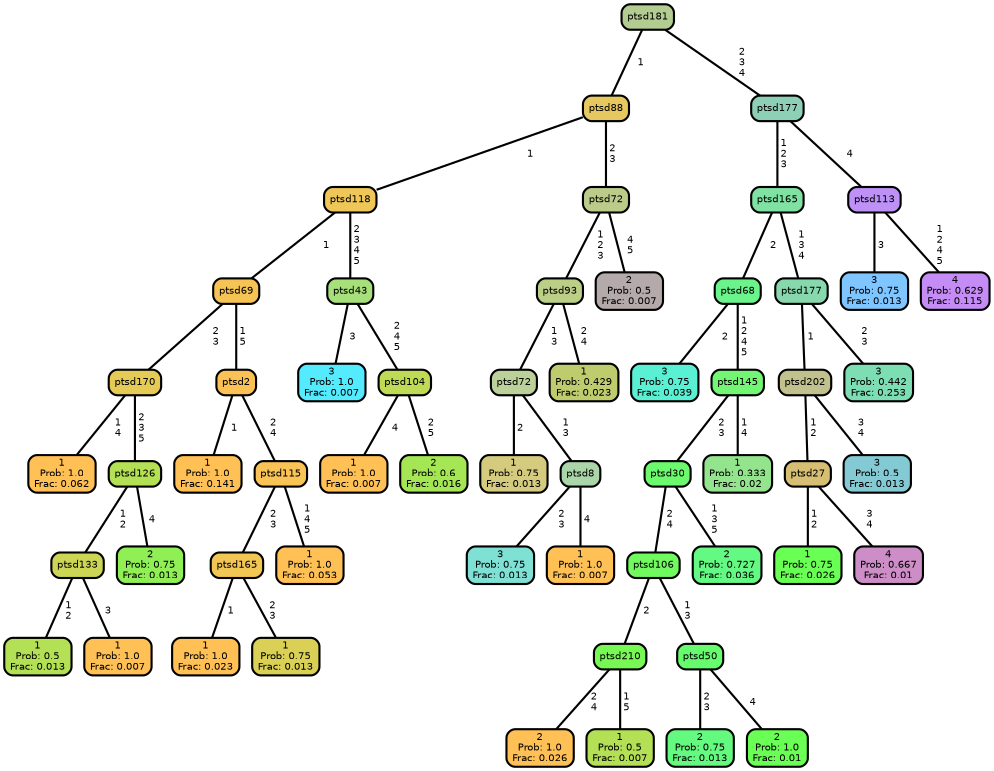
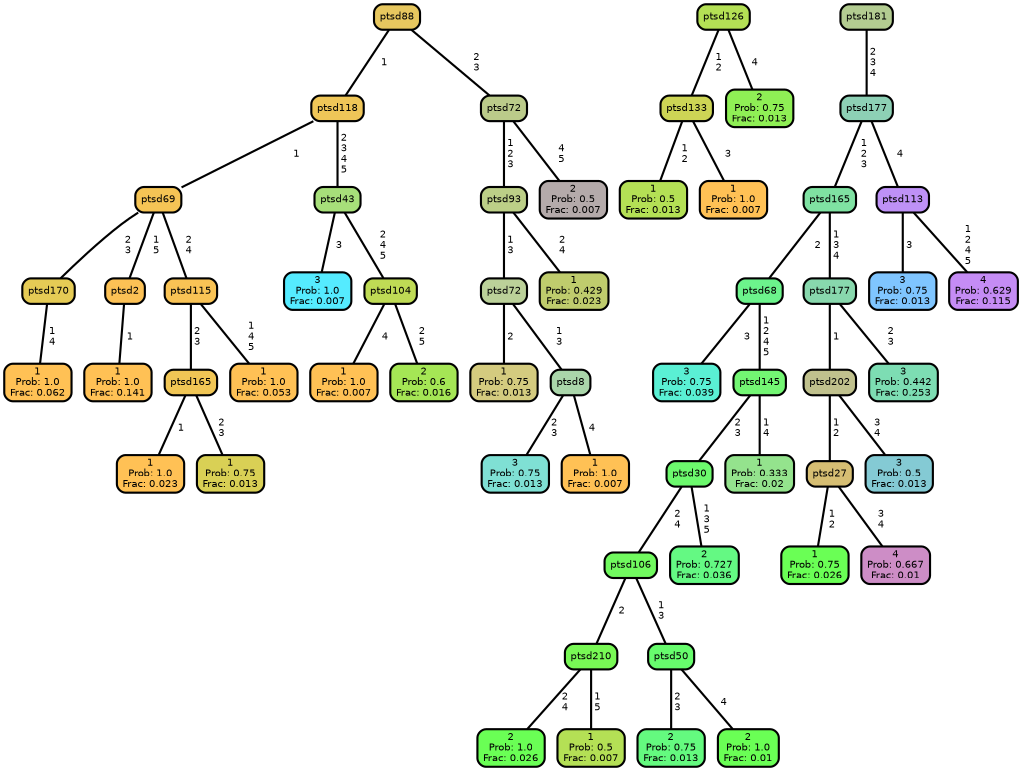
  graph {
    ranksep="0 equally"
    splines=straight
    node [color=black fillcolor="#ffc155" fontcolor=black fontname=helvetica penwidth=3 shape=box style="filled, rounded"]
    edge [color=black fontname=helvetica penwidth=3]
    n1 [label="1\nProb: 1.0\nFrac: 0.062"]
    n2 [fillcolor="#e5cb55" label=ptsd170]
    n3 [fillcolor="#b4e055" label=ptsd126]
    n4 [fillcolor="#cdd555" label=ptsd133]
    n5 [fillcolor="#8fef55" label="2\nProb: 0.75\nFrac: 0.013"]
    n6 [fillcolor="#b4e055" label="1\nProb: 0.5\nFrac: 0.013"]
    n7 [label="1\nProb: 1.0\nFrac: 0.007"]
    n8 [fillcolor="#f5c455" label=ptsd69]
    n9 [fillcolor="#fcc155" label=ptsd2]
    n10 [label="1\nProb: 1.0\nFrac: 0.141"]
    n11 [fillcolor="#f9c355" label=ptsd115]
    n12 [fillcolor="#f1c655" label=ptsd165]
    n13 [label="1\nProb: 1.0\nFrac: 0.053"]
    n14 [label="1\nProb: 1.0\nFrac: 0.023"]
    n15 [fillcolor="#d9d055" label="1\nProb: 0.75\nFrac: 0.013"]
    n16 [fillcolor="#efc658" label=ptsd118]
    n17 [fillcolor="#a7df7a" label=ptsd43]
    n18 [fillcolor="#55ebff" label="3\nProb: 1.0\nFrac: 0.007"]
    n19 [fillcolor="#bfdb55" label=ptsd104]
    n20 [label="1\nProb: 1.0\nFrac: 0.007"]
    n21 [fillcolor="#a5e655" label="2\nProb: 0.6\nFrac: 0.016"]
    n22 [fillcolor="#e7c75f" label=ptsd88]
    n23 [fillcolor="#bbcb8a" label=ptsd72]
    n24 [fillcolor="#bccf87" label=ptsd93]
    n25 [fillcolor="#b4aaaa" label="2\nProb: 0.5\nFrac: 0.007"]
    n26 [fillcolor="#d4cb7f" label="1\nProb: 0.75\nFrac: 0.013"]
    n27 [fillcolor="#bbd199" label=ptsd72]
    n28 [fillcolor="#aad6aa" label=ptsd8]
    n29 [fillcolor="#7fe0d4" label="3\nProb: 0.75\nFrac: 0.013"]
    n30 [label="1\nProb: 1.0\nFrac: 0.007"]
    n31 [fillcolor="#bfcc6d" label="1\nProb: 0.429\nFrac: 0.023"]
    n32 [fillcolor="#b3cc91" label=ptsd181]
    n33 [fillcolor="#8dd0b5" label=ptsd177]
    n34 [fillcolor="#7fe2a2" label=ptsd165]
    n35 [fillcolor="#be91f6" label=ptsd113]
    n36 [fillcolor="#5af0d4" label="3\nProb: 0.75\nFrac: 0.039"]
    n37 [fillcolor="#6cf48c" label=ptsd68]
    n38 [fillcolor="#73f673" label=ptsd145]
    n39 [fillcolor="#6cf96d" label=ptsd30]
    n40 [fillcolor="#94e38d" label="1\nProb: 0.333\nFrac: 0.02"]
-   n41 [label="2\nProb: 1.0\nFrac: 0.026"]
+   n41 [fillcolor="#6aff55" label="2\nProb: 1.0\nFrac: 0.026"]
    n42 [fillcolor="#78f855" label=ptsd210]
    n43 [fillcolor="#b4e055" label="1\nProb: 0.5\nFrac: 0.007"]
    n44 [fillcolor="#71fa5f" label=ptsd106]
    n45 [fillcolor="#67fc6d" label=ptsd50]
    n46 [fillcolor="#64fa7f" label="2\nProb: 0.75\nFrac: 0.013"]
    n47 [fillcolor="#6aff55" label="2\nProb: 1.0\nFrac: 0.01"]
    n48 [fillcolor="#64f983" label="2\nProb: 0.727\nFrac: 0.036"]
    n49 [fillcolor="#88d8ad" label=ptsd177]
    n50 [fillcolor="#c0c18d" label=ptsd202]
    n51 [fillcolor="#7dddb3" label="3\nProb: 0.442\nFrac: 0.253"]
    n52 [fillcolor="#6aff55" label="1\nProb: 0.75\nFrac: 0.026"]
    n53 [fillcolor="#d6be73" label=ptsd27]
    n54 [fillcolor="#cd8dc6" label="4\nProb: 0.667\nFrac: 0.01"]
    n55 [fillcolor="#84cad4" label="3\nProb: 0.5\nFrac: 0.013"]
    n56 [fillcolor="#7fc5ff" label="3\nProb: 0.75\nFrac: 0.013"]
    n57 [fillcolor="#c58cf5" label="4\nProb: 0.629\nFrac: 0.115"]
    subgraph sub_1 {
      rank=same
    }
    n2 -- n1 [label=" 1\n 4"]
-   n2 -- n3 [label=" 2\n 3\n 5"]
    n3 -- n4 [label=" 1\n 2"]
    n3 -- n5 [label=" 4"]
    n4 -- n6 [label=" 1\n 2"]
    n4 -- n7 [label=" 3"]
    n8 -- n2 [label=" 2\n 3"]
    n8 -- n9 [label=" 1\n 5"]
    n9 -- n10 [label=" 1"]
-   n9 -- n11 [label=" 2\n 4"]
+   n8 -- n11 [label=" 2\n 4"]
    n11 -- n12 [label=" 2\n 3"]
    n11 -- n13 [label=" 1\n 4\n 5"]
    n12 -- n14 [label=" 1"]
    n12 -- n15 [label=" 2\n 3"]
    n16 -- n8 [label=" 1"]
    n16 -- n17 [label=" 2\n 3\n 4\n 5"]
    n17 -- n18 [label=" 3"]
    n17 -- n19 [label=" 2\n 4\n 5"]
    n19 -- n20 [label=" 4"]
    n19 -- n21 [label=" 2\n 5"]
    n22 -- n16 [label=" 1"]
    n22 -- n23 [label=" 2\n 3"]
    n23 -- n24 [label=" 1\n 2\n 3"]
    n23 -- n25 [label=" 4\n 5"]
    n24 -- n27 [label=" 1\n 3"]
    n24 -- n31 [label=" 2\n 4"]
    n27 -- n26 [label=" 2"]
    n27 -- n28 [label=" 1\n 3"]
    n28 -- n29 [label=" 2\n 3"]
    n28 -- n30 [label=" 4"]
-   n32 -- n22 [label=" 1"]
    n32 -- n33 [label=" 2\n 3\n 4"]
    n33 -- n34 [label=" 1\n 2\n 3"]
    n33 -- n35 [label=" 4"]
    n34 -- n37 [label=" 2"]
    n34 -- n49 [label=" 1\n 3\n 4"]
    n35 -- n56 [label=" 3"]
    n35 -- n57 [label=" 1\n 2\n 4\n 5"]
-   n37 -- n36 [label=" 2"]
+   n37 -- n36 [label=" 3"]
    n37 -- n38 [label=" 1\n 2\n 4\n 5"]
    n38 -- n39 [label=" 2\n 3"]
    n38 -- n40 [label=" 1\n 4"]
    n39 -- n44 [label=" 2\n 4"]
    n39 -- n48 [label=" 1\n 3\n 5"]
    n42 -- n41 [label=" 2\n 4"]
    n42 -- n43 [label=" 1\n 5"]
    n44 -- n42 [label=" 2"]
    n44 -- n45 [label=" 1\n 3"]
    n45 -- n46 [label=" 2\n 3"]
    n45 -- n47 [label=" 4"]
    n49 -- n50 [label=" 1"]
    n49 -- n51 [label=" 2\n 3"]
    n50 -- n53 [label=" 1\n 2"]
    n50 -- n55 [label=" 3\n 4"]
    n53 -- n52 [label=" 1\n 2"]
    n53 -- n54 [label=" 3\n 4"]
  }
